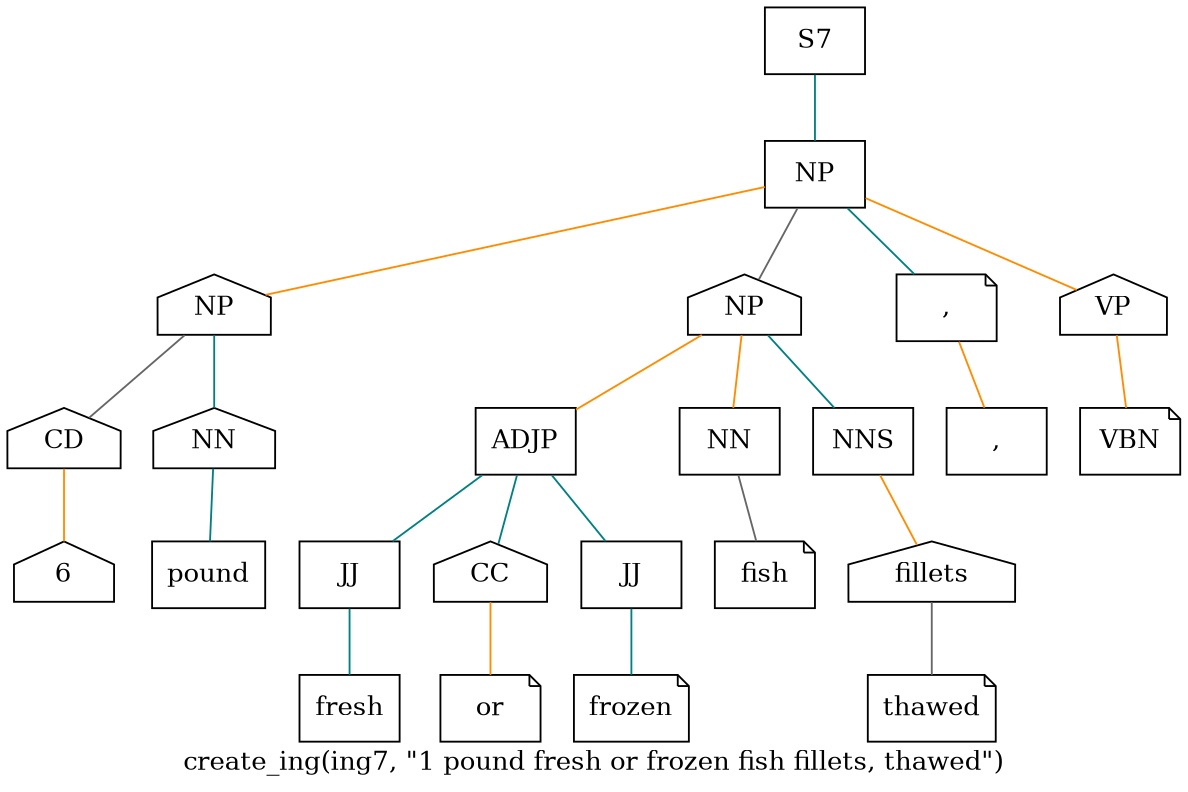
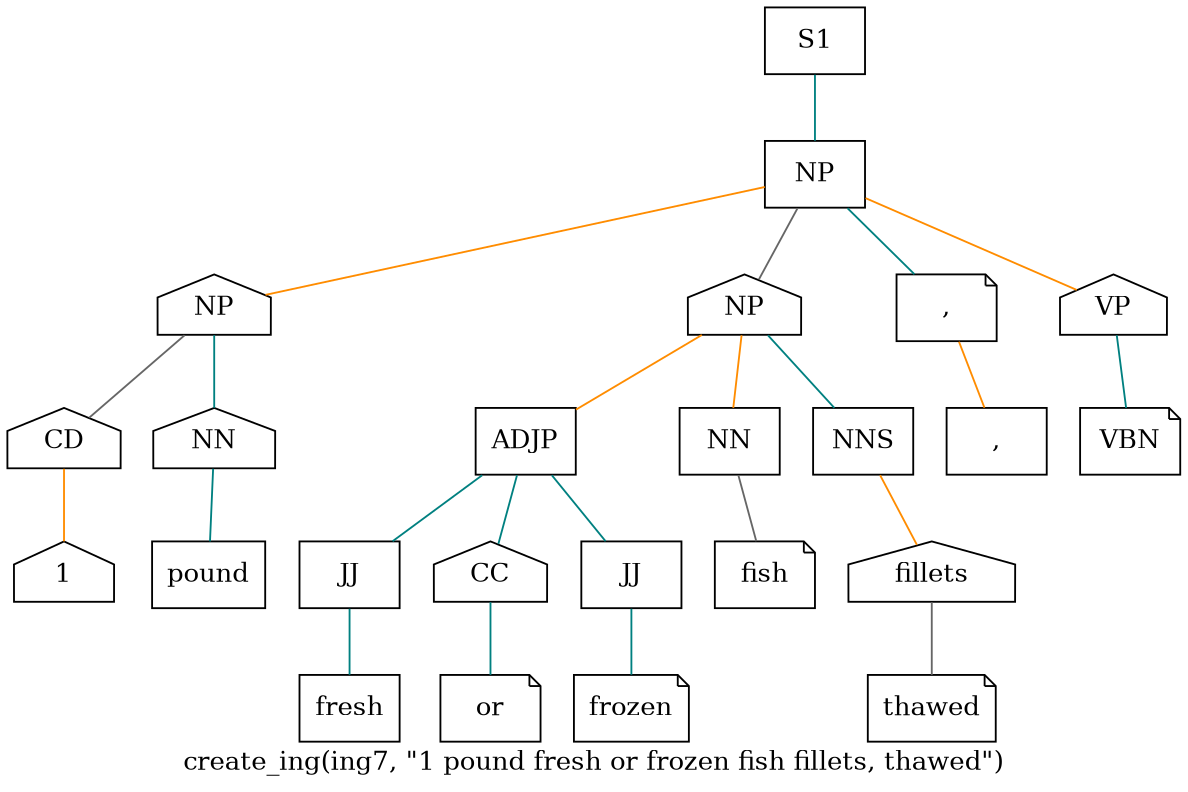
  graph {
    label="create_ing(ing7, \"1 pound fresh or frozen fish fillets, thawed\")"
    node [shape=box]
    edge [color=teal]
-   n1 [label=S7]
+   n1 [label=S1]
    n2 [label=NP]
    n3 [label=NP shape=house]
    n4 [label=NP shape=house]
    n5 [label="," shape=note]
    n6 [label=VP shape=house]
    n7 [label=CD shape=house]
    n8 [label=NN shape=house]
    n9 [label=ADJP]
    n10 [label=NN]
    n11 [label=NNS]
    n12 [label=","]
    n13 [label=VBN shape=note]
-   n14 [label=6 shape=house]
+   n14 [label=1 shape=house]
    n15 [label=pound]
    n16 [label=JJ]
    n17 [label=CC shape=house]
    n18 [label=JJ]
    n19 [label=fish shape=note]
    n20 [label=fillets shape=house]
    n21 [label=fresh]
    n22 [label=or shape=note]
    n23 [label=frozen shape=note]
    n24 [label=thawed shape=note]
    n1 -- n2
    n2 -- n3 [color=darkorange]
    n2 -- n4 [color=gray40]
    n2 -- n5
    n2 -- n6 [color=darkorange]
    n3 -- n7 [color=gray40]
    n3 -- n8
    n4 -- n9 [color=darkorange]
    n4 -- n10 [color=darkorange]
    n4 -- n11
    n5 -- n12 [color=darkorange]
-   n6 -- n13 [color=darkorange]
+   n6 -- n13
    n7 -- n14 [color=darkorange]
    n8 -- n15
    n9 -- n16
    n9 -- n17
    n9 -- n18
    n10 -- n19 [color=gray40]
    n11 -- n20 [color=darkorange]
    n16 -- n21
-   n17 -- n22 [color=darkorange]
+   n17 -- n22
    n18 -- n23
    n20 -- n24 [color=gray40]
  }
